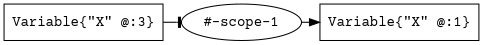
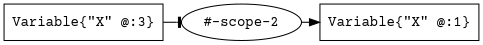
  digraph {
    rankdir=BT
    fontname="Courier Prime"
    node [shape=box fontname="Courier Prime"]
    edge [style=solid fontname="Courier Prime"]
-   "#-scope-1" [shape=ellipse]
+   "#-scope-1" [shape=ellipse label="#-scope-2"]
    "Variable{\"X\" @:1}"
    "Variable{\"X\" @:3}"
    subgraph sub_1 {
      rank=same
      "#-scope-1"
      "Variable{\"X\" @:1}"
      "Variable{\"X\" @:3}"
    }
    "#-scope-1" -> "Variable{\"X\" @:1}" [arrowhead=normal]
    "Variable{\"X\" @:3}" -> "#-scope-1" [arrowhead=tee]
  }
